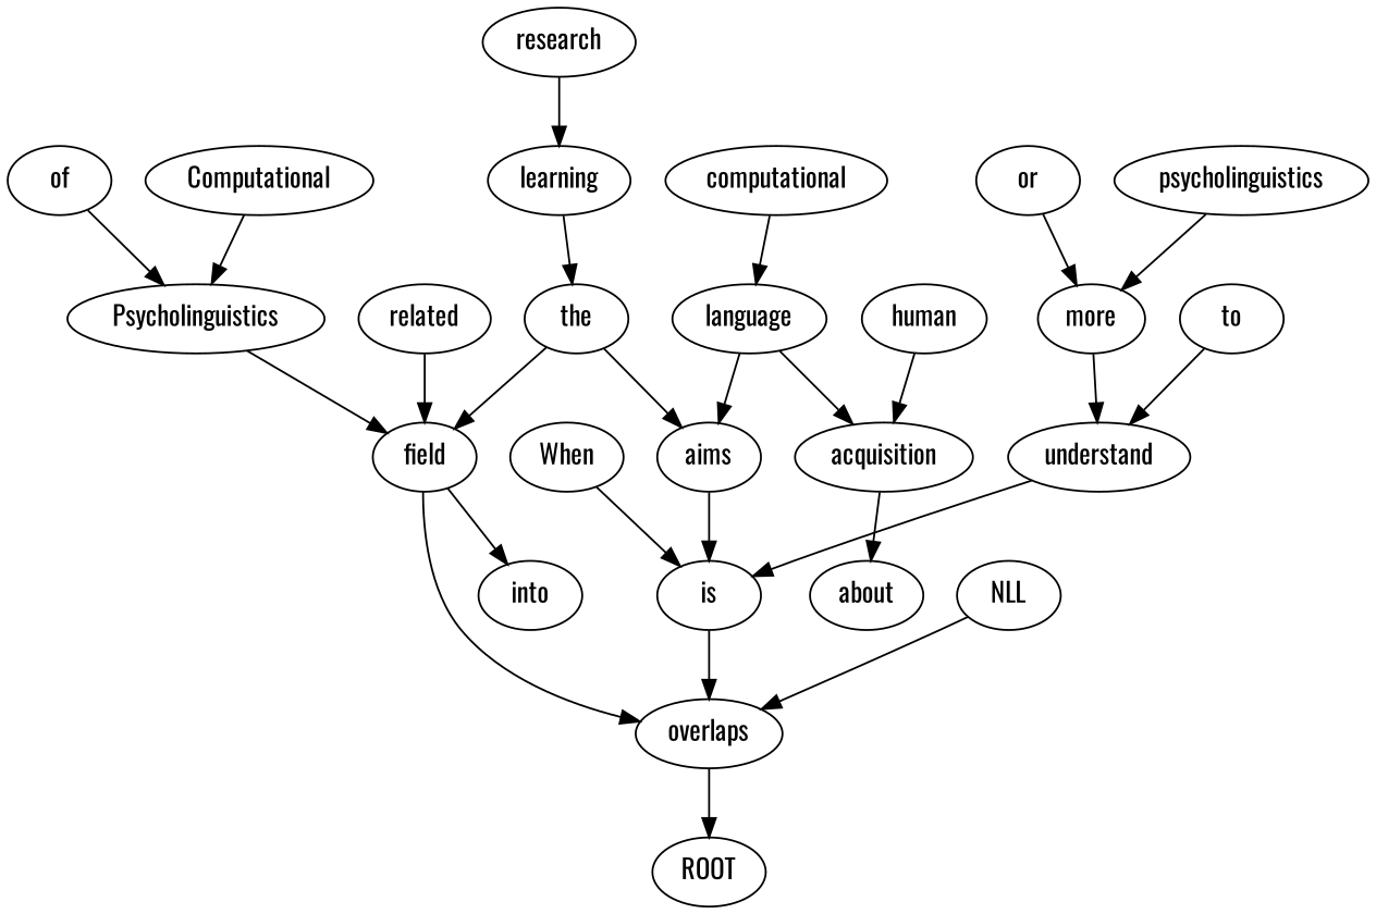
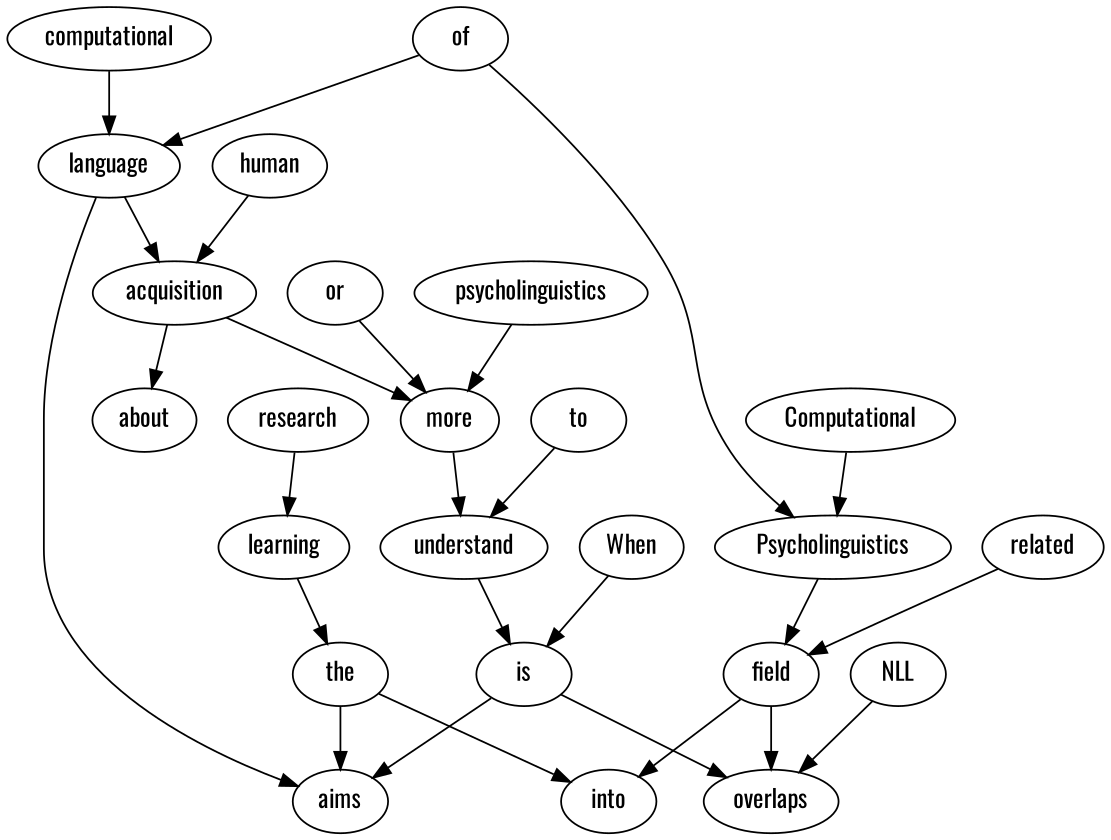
  digraph {
    fontname=Oswald
    node [fontname=Oswald]
    edge [fontname=Oswald]
    overlaps
-   ROOT
    When
    is
    the
    aims
    field
    into
    of
    language
    Psycholinguistics
    acquisition
    more
    about
    computational
    learning
    research
    to
    understand
    human
    or
    psycholinguistics
    NLL
    related
    Computational
-   overlaps -> ROOT
    When -> is
    is -> overlaps
    the -> aims
-   the -> field
-   aims -> is
+   the -> into
+   is -> aims
    field -> overlaps
    field -> into
+   of -> language
    of -> Psycholinguistics
    language -> aims
    language -> acquisition
    Psycholinguistics -> field
+   acquisition -> more
    acquisition -> about
    more -> understand
    computational -> language
    learning -> the
    research -> learning
    to -> understand
    understand -> is
    human -> acquisition
    or -> more
    psycholinguistics -> more
    NLL -> overlaps
    related -> field
    Computational -> Psycholinguistics
  }
